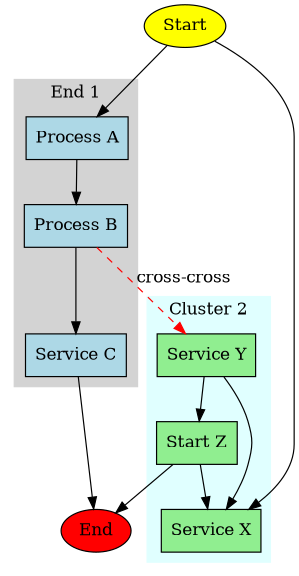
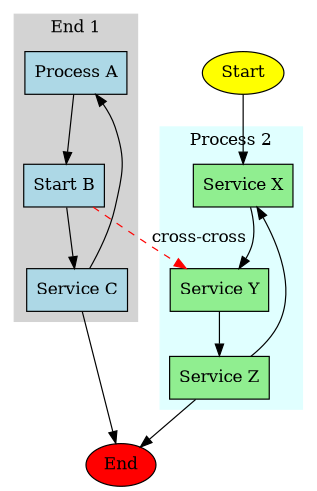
  digraph {
    rankdir=TB
    node [fillcolor=lightblue shape=record style=filled]
    n1 [label="Process A"]
-   n2 [label="Process B"]
+   n2 [label="Start B"]
    n3 [label="Service C"]
    n4 [fillcolor=lightgreen label="Service X"]
    n5 [fillcolor=lightgreen label="Service Y"]
-   n6 [fillcolor=lightgreen label="Start Z"]
+   n6 [fillcolor=lightgreen label="Service Z"]
    n7 [fillcolor=red label=End shape=ellipse]
    n8 [fillcolor=yellow label=Start shape=ellipse]
    subgraph cluster_1 {
      color=lightgrey
      label="End 1"
      style=filled
      n1
      n2
      n3
    }
    subgraph cluster_2 {
      color=lightcyan
-     label="Cluster 2"
+     label="Process 2"
      style=filled
      n4
      n5
      n6
    }
    n1 -> n2
    n2 -> n3
    n2 -> n5 [color=red label="cross-cross" style=dashed]
    n3 -> n7
-   n5 -> n4
+   n4 -> n5
    n5 -> n6
    n6 -> n4
    n6 -> n7
-   n8 -> n1
+   n3 -> n1
    n8 -> n4
  }
